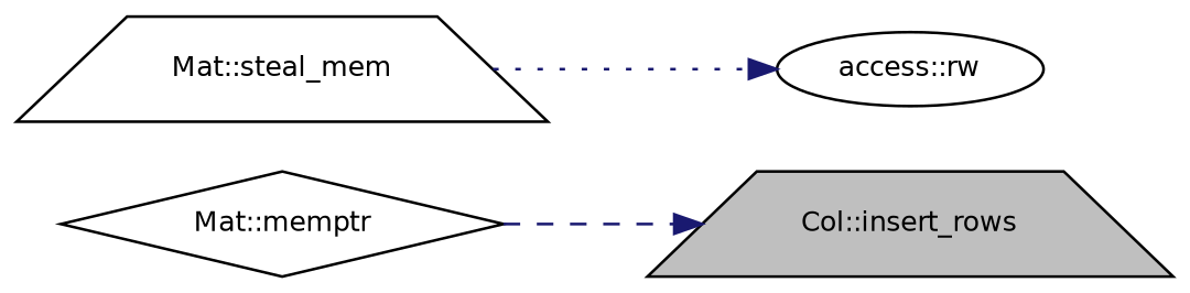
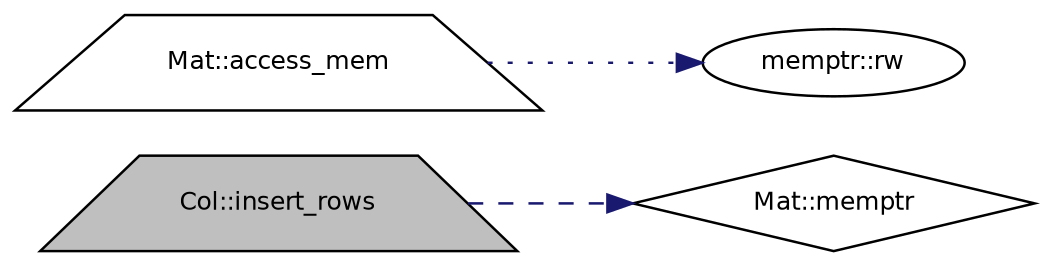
  digraph {
    rankdir=LR
    node [color=black fillcolor=white fontname=Helvetica fontsize=10 shape=trapezium style=filled]
    edge [color=midnightblue fontname=Helvetica fontsize=10 labelfontname=Helvetica labelfontsize=10]
    n1 [fillcolor=grey75 fontcolor=black height=0.2 label="Col::insert_rows" width=0.4]
    n2 [height=0.2 label="Mat::memptr" shape=diamond width=0.4]
-   n3 [height=0.2 label="Mat::steal_mem" width=0.4]
-   n4 [height=0.2 label="access::rw" shape=ellipse width=0.4]
-   n2 -> n1 [style=dashed]
+   n3 [height=0.2 label="Mat::access_mem" width=0.4]
+   n4 [height=0.2 label="memptr::rw" shape=ellipse width=0.4]
+   n1 -> n2 [style=dashed]
    n3 -> n4 [style=dotted]
  }
